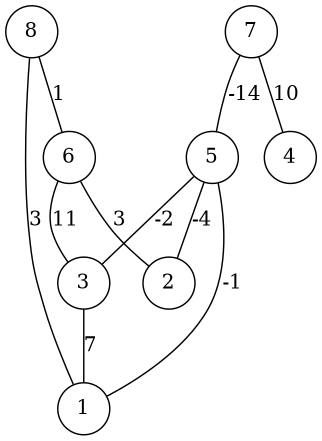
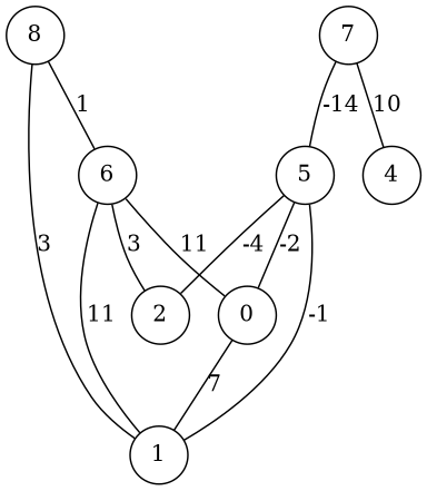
  graph {
    fontname="DejaVu Serif"
    node [fontname="DejaVu Serif" shape=circle]
    edge [fontname="DejaVu Serif"]
    8
    1
    6
    2
-   3
+   3 [label=0]
    7
    4
    5
    8 -- 1 [label=3]
    8 -- 6 [label=1]
+   6 -- 1 [label=11]
    6 -- 2 [label=3]
    6 -- 3 [label=11]
    3 -- 1 [label=7]
    7 -- 4 [label=10]
    7 -- 5 [label=-14]
    5 -- 1 [label=-1]
    5 -- 2 [label=-4]
    5 -- 3 [label=-2]
  }
